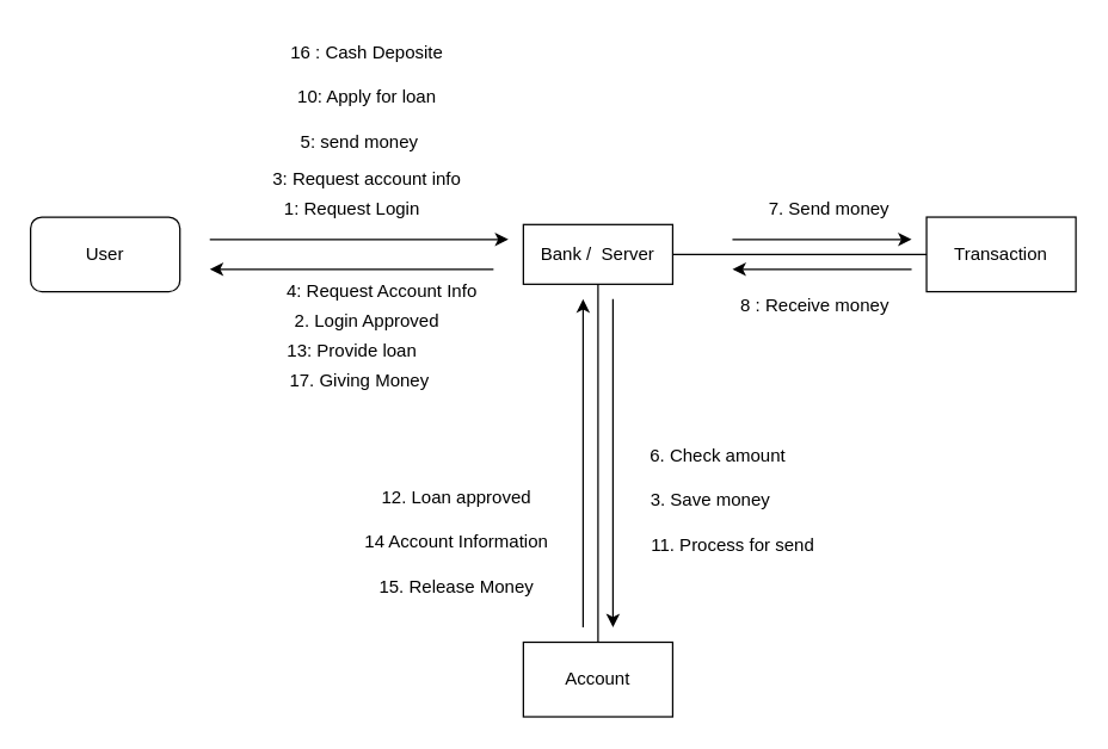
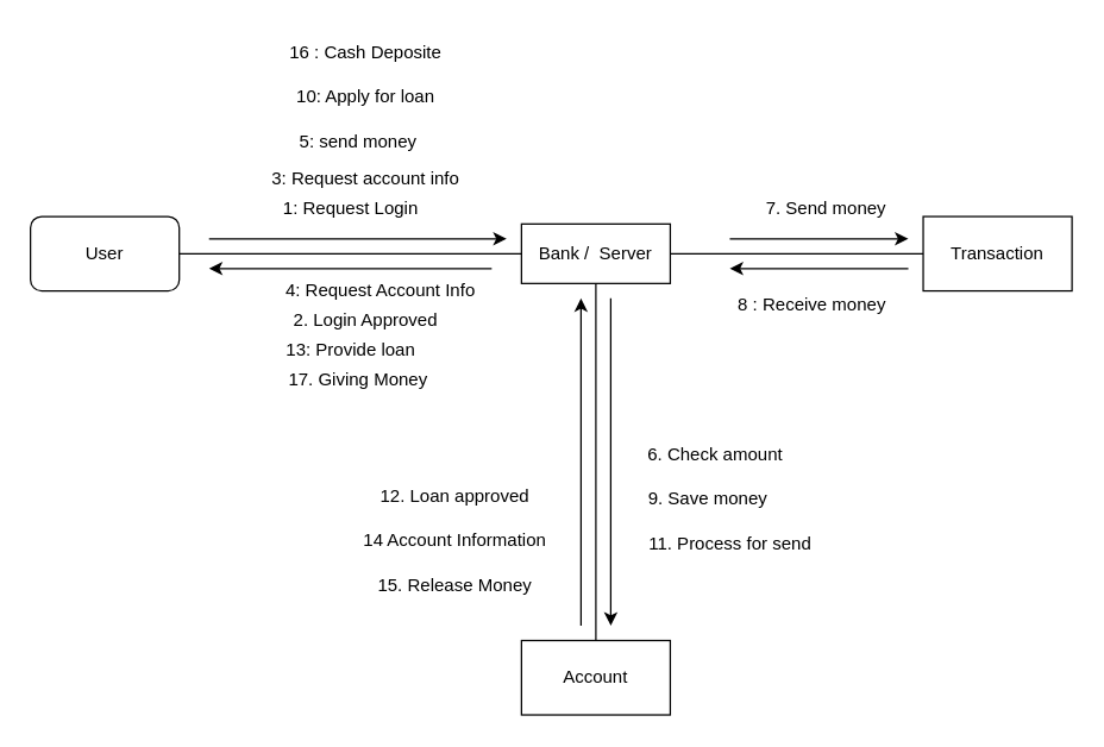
  <mxCell id="0" />
  <mxCell id="1" parent="0" />
  <mxCell id="2" value="Transaction" style="rounded=0;whiteSpace=wrap;html=1;" parent="1" vertex="1"><mxGeometry x="620" y="145" width="100" height="50" as="geometry" /></mxCell>
  <mxCell id="3" value="Account" style="rounded=0;whiteSpace=wrap;html=1;" parent="1" vertex="1"><mxGeometry x="350" y="430" width="100" height="50" as="geometry" /></mxCell>
  <mxCell id="4" value="User" style="whiteSpace=wrap;html=1;rounded=1;" parent="1" vertex="1"><mxGeometry y="145" width="100" height="50" as="geometry" x="20" /></mxCell>
  <mxCell id="5" value="" style="endArrow=none;html=1;rounded=0;exitX=0;exitY=0.5;exitDx=0;exitDy=0;entryX=1;entryY=0.5;entryDx=0;entryDy=0;" parent="1" source="2" target="10" edge="1"><mxGeometry width="50" height="50" relative="1" as="geometry"><mxPoint x="510" y="480" as="sourcePoint" /><mxPoint x="560" y="430" as="targetPoint" /></mxGeometry></mxCell>
  <mxCell id="6" value="1: Request Login" style="text;html=1;align=center;verticalAlign=middle;resizable=0;points=[];autosize=1;strokeColor=none;fillColor=none;rotation=0;" parent="1" vertex="1"><mxGeometry x="180" y="125" width="110" height="30" as="geometry" /></mxCell>
  <mxCell id="7" value="2. Login Approved" style="text;html=1;align=center;verticalAlign=middle;resizable=0;points=[];autosize=1;strokeColor=none;fillColor=none;" parent="1" vertex="1"><mxGeometry x="185" y="200" width="120" height="30" as="geometry" /></mxCell>
  <mxCell id="8" value="3: Request account info" style="text;html=1;align=center;verticalAlign=middle;resizable=0;points=[];autosize=1;strokeColor=none;fillColor=none;" parent="1" vertex="1"><mxGeometry x="170" y="105" width="150" height="30" as="geometry" /></mxCell>
  <mxCell id="9" value="4: Request Account Info" style="text;html=1;align=center;verticalAlign=middle;resizable=0;points=[];autosize=1;strokeColor=none;fillColor=none;" parent="1" vertex="1"><mxGeometry x="180" y="180" width="150" height="30" as="geometry" /></mxCell>
  <mxCell id="10" value="Bank /&amp;nbsp; Server" style="rounded=0;whiteSpace=wrap;html=1;" parent="1" vertex="1"><mxGeometry x="350" y="150" width="100" height="40" as="geometry" /></mxCell>
+ <mxCell id="11" value="" style="endArrow=none;html=1;rounded=0;entryX=0;entryY=0.5;entryDx=0;entryDy=0;exitX=1;exitY=0.5;exitDx=0;exitDy=0;" parent="1" source="4" target="10" edge="1"><mxGeometry width="50" height="50" relative="1" as="geometry"><mxPoint x="510" y="260" as="sourcePoint" /><mxPoint x="560" y="210" as="targetPoint" /></mxGeometry></mxCell>
  <mxCell id="12" value="" style="endArrow=none;html=1;rounded=0;entryX=0.5;entryY=1;entryDx=0;entryDy=0;exitX=0.5;exitY=0;exitDx=0;exitDy=0;" parent="1" source="3" target="10" edge="1"><mxGeometry width="50" height="50" relative="1" as="geometry"><mxPoint x="510" y="260" as="sourcePoint" /><mxPoint x="560" y="210" as="targetPoint" /></mxGeometry></mxCell>
  <mxCell id="13" value="5: send money" style="text;html=1;align=center;verticalAlign=middle;resizable=0;points=[];autosize=1;strokeColor=none;fillColor=none;" parent="1" vertex="1"><mxGeometry x="190" y="80" width="100" height="30" as="geometry" /></mxCell>
  <mxCell id="14" value="10: Apply for loan" style="text;html=1;align=center;verticalAlign=middle;resizable=0;points=[];autosize=1;strokeColor=none;fillColor=none;" parent="1" vertex="1"><mxGeometry x="185" y="50" width="120" height="30" as="geometry" /></mxCell>
  <mxCell id="15" value="6. Check amount" style="text;html=1;align=center;verticalAlign=middle;resizable=0;points=[];autosize=1;strokeColor=none;fillColor=none;" parent="1" vertex="1"><mxGeometry x="425" y="290" width="110" height="30" as="geometry" /></mxCell>
  <mxCell id="16" value="8 : Receive money" style="text;html=1;align=center;verticalAlign=middle;resizable=0;points=[];autosize=1;strokeColor=none;fillColor=none;" parent="1" vertex="1"><mxGeometry x="485" y="190" width="120" height="30" as="geometry" /></mxCell>
  <mxCell id="17" value="7. Send money" style="text;html=1;strokeColor=none;fillColor=none;align=center;verticalAlign=middle;whiteSpace=wrap;rounded=0;" parent="1" vertex="1"><mxGeometry x="505" y="125" width="100" height="30" as="geometry" /></mxCell>
- <mxCell id="18" value="3. Save money" style="text;html=1;align=center;verticalAlign=middle;resizable=0;points=[];autosize=1;strokeColor=none;fillColor=none;" parent="1" vertex="1"><mxGeometry x="425" y="320" width="100" height="30" as="geometry" /></mxCell>
+ <mxCell id="18" value="9. Save money" style="text;html=1;align=center;verticalAlign=middle;resizable=0;points=[];autosize=1;strokeColor=none;fillColor=none;" parent="1" vertex="1"><mxGeometry x="425" y="320" width="100" height="30" as="geometry" /></mxCell>
  <mxCell id="19" value="11. Process for send" style="text;html=1;align=center;verticalAlign=middle;resizable=0;points=[];autosize=1;strokeColor=none;fillColor=none;" parent="1" vertex="1"><mxGeometry x="425" y="350" width="130" height="30" as="geometry" /></mxCell>
  <mxCell id="20" value="12. Loan approved" style="text;html=1;align=center;verticalAlign=middle;resizable=0;points=[];autosize=1;strokeColor=none;fillColor=none;" parent="1" vertex="1"><mxGeometry x="245" y="318" width="120" height="30" as="geometry" /></mxCell>
  <mxCell id="21" value="13: Provide loan" style="text;html=1;align=center;verticalAlign=middle;resizable=0;points=[];autosize=1;strokeColor=none;fillColor=none;" parent="1" vertex="1"><mxGeometry x="180" y="220" width="110" height="30" as="geometry" /></mxCell>
  <mxCell id="22" value="14 Account Information" style="text;html=1;align=center;verticalAlign=middle;resizable=0;points=[];autosize=1;strokeColor=none;fillColor=none;" parent="1" vertex="1"><mxGeometry x="230" y="348" width="150" height="30" as="geometry" /></mxCell>
  <mxCell id="23" value="15. Release Money" style="text;html=1;align=center;verticalAlign=middle;resizable=0;points=[];autosize=1;strokeColor=none;fillColor=none;" parent="1" vertex="1"><mxGeometry x="240" y="378" width="130" height="30" as="geometry" /></mxCell>
  <mxCell id="24" value="16 : Cash Deposite" style="text;html=1;align=center;verticalAlign=middle;resizable=0;points=[];autosize=1;strokeColor=none;fillColor=none;" parent="1" vertex="1"><mxGeometry x="180" y="20" width="130" height="30" as="geometry" /></mxCell>
  <mxCell id="25" value="17. Giving Money" style="text;html=1;align=center;verticalAlign=middle;resizable=0;points=[];autosize=1;strokeColor=none;fillColor=none;" parent="1" vertex="1"><mxGeometry x="180" y="240" width="120" height="30" as="geometry" /></mxCell>
  <mxCell id="26" value="" style="endArrow=classic;html=1;rounded=0;" parent="1" edge="1"><mxGeometry width="50" height="50" relative="1" as="geometry"><mxPoint x="610" y="180" as="sourcePoint" /><mxPoint x="490" y="180" as="targetPoint" /></mxGeometry></mxCell>
  <mxCell id="27" value="" style="endArrow=classic;html=1;rounded=0;" parent="1" edge="1"><mxGeometry width="50" height="50" relative="1" as="geometry"><mxPoint x="330" y="180" as="sourcePoint" /><mxPoint x="140" y="180" as="targetPoint" /></mxGeometry></mxCell>
  <mxCell id="28" value="" style="endArrow=classic;html=1;rounded=0;" parent="1" edge="1"><mxGeometry width="50" height="50" relative="1" as="geometry"><mxPoint x="390" y="420" as="sourcePoint" /><mxPoint x="390" y="200" as="targetPoint" /></mxGeometry></mxCell>
  <mxCell id="29" value="" style="endArrow=classic;html=1;rounded=0;" parent="1" edge="1"><mxGeometry width="50" height="50" relative="1" as="geometry"><mxPoint x="410" y="200" as="sourcePoint" /><mxPoint x="410" y="420" as="targetPoint" /></mxGeometry></mxCell>
  <mxCell id="30" value="" style="endArrow=classic;html=1;rounded=0;" parent="1" edge="1"><mxGeometry width="50" height="50" relative="1" as="geometry"><mxPoint x="490" y="160" as="sourcePoint" /><mxPoint x="610" y="160" as="targetPoint" /></mxGeometry></mxCell>
  <mxCell id="31" value="" style="endArrow=classic;html=1;rounded=0;" parent="1" edge="1"><mxGeometry width="50" height="50" relative="1" as="geometry"><mxPoint x="140" y="160" as="sourcePoint" /><mxPoint x="340" y="160" as="targetPoint" /></mxGeometry></mxCell>
